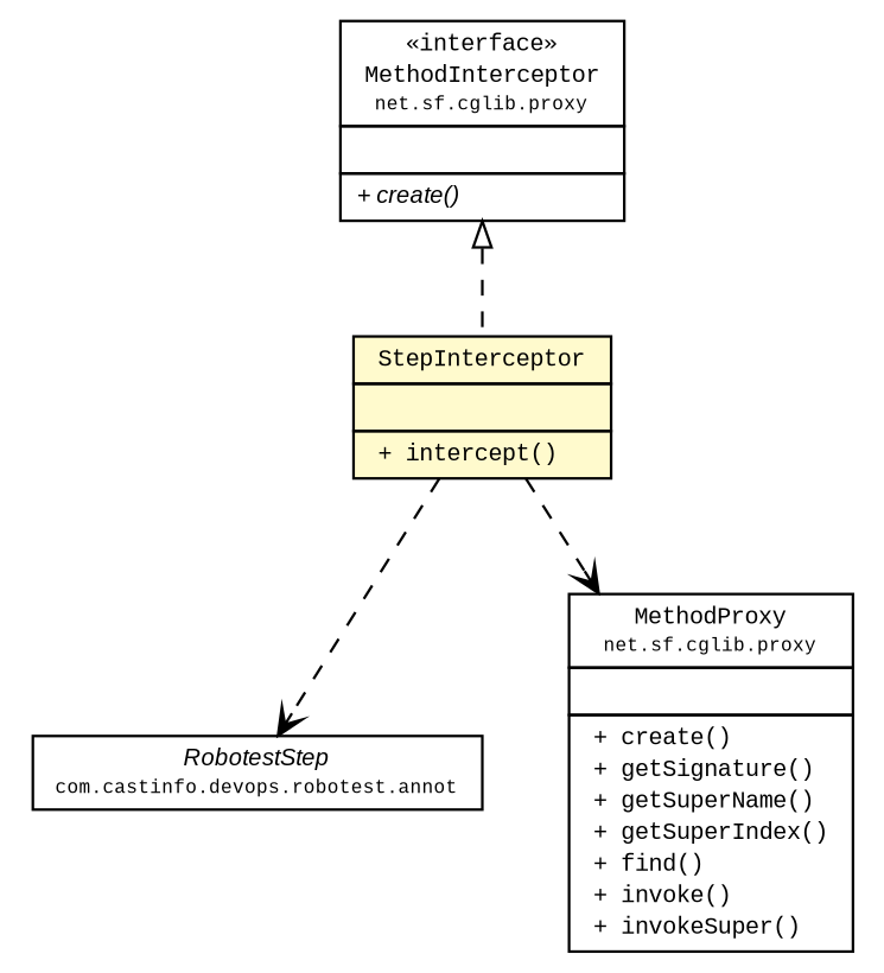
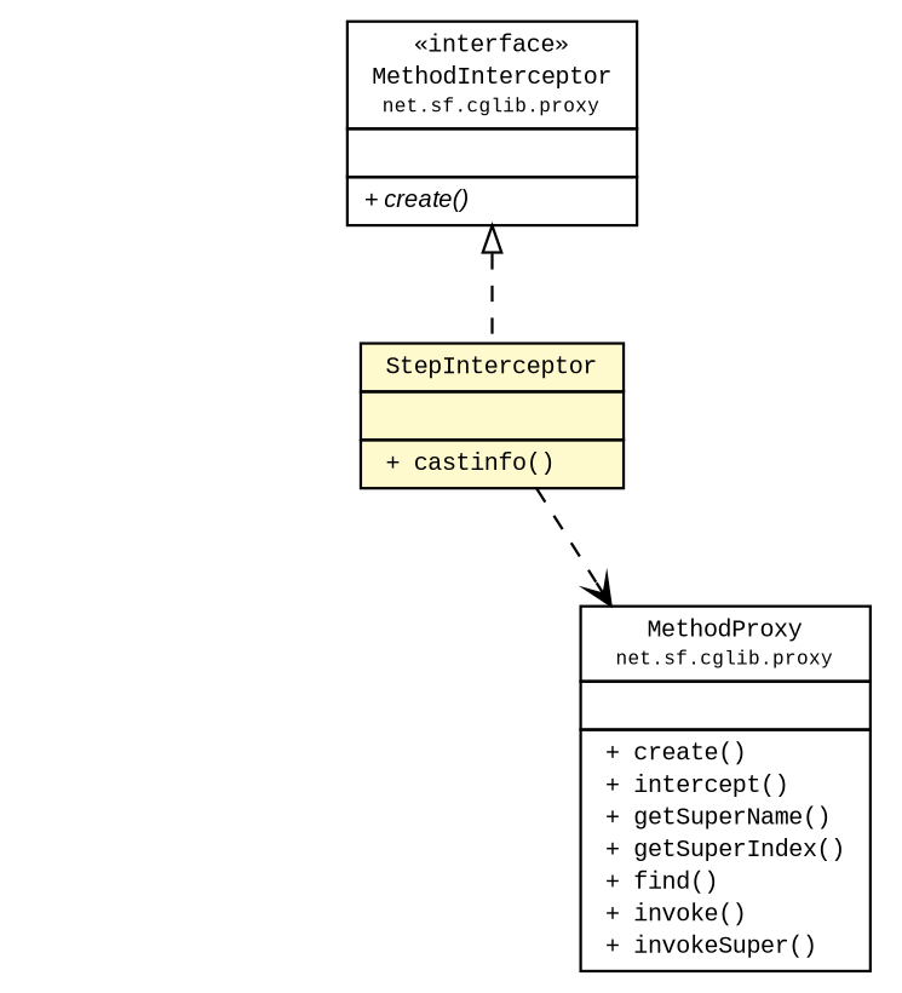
  digraph {
    fontname="Liberation Mono"
    nodesep=0.25
    ranksep=0.5
    node [fontcolor=black fontname="Liberation Mono" fontsize=9.0 shape=plaintext]
    edge [arrowhead=open color=black fontcolor=black fontname="Liberation Mono" fontsize=10.0 headport=p labelfontname=arial labelfontsize=10 style=dashed tailport=p]
-   n1 [label=<<table title="com.castinfo.devops.robotest.annot.RobotestStep" border="0" cellborder="1" cellspacing="0" cellpadding="2" port="p" href="./annot/RobotestStep.html"> 		<tr><td><table border="0" cellspacing="0" cellpadding="1"> <tr><td align="center" balign="center"><font face="arial italic"> RobotestStep </font></td></tr> <tr><td align="center" balign="center"><font point-size="7.0"> com.castinfo.devops.robotest.annot </font></td></tr> 		</table></td></tr> 		</table>>]
-   n2 [label=<<table title="com.castinfo.devops.robotest.StepInterceptor" border="0" cellborder="1" cellspacing="0" cellpadding="2" port="p" bgcolor="lemonChiffon" href="./StepInterceptor.html"> 		<tr><td><table border="0" cellspacing="0" cellpadding="1"> <tr><td align="center" balign="center"> StepInterceptor </td></tr> 		</table></td></tr> 		<tr><td><table border="0" cellspacing="0" cellpadding="1"> <tr><td align="left" balign="left">  </td></tr> 		</table></td></tr> 		<tr><td><table border="0" cellspacing="0" cellpadding="1"> <tr><td align="left" balign="left"> + intercept() </td></tr> 		</table></td></tr> 		</table>>]
-   n3 [label=<<table title="net.sf.cglib.proxy.MethodProxy" border="0" cellborder="1" cellspacing="0" cellpadding="2" port="p" href="https://java.sun.com/j2se/1.4.2/docs/api/net/sf/cglib/proxy/MethodProxy.html"> 		<tr><td><table border="0" cellspacing="0" cellpadding="1"> <tr><td align="center" balign="center"> MethodProxy </td></tr> <tr><td align="center" balign="center"><font point-size="7.0"> net.sf.cglib.proxy </font></td></tr> 		</table></td></tr> 		<tr><td><table border="0" cellspacing="0" cellpadding="1"> <tr><td align="left" balign="left">  </td></tr> 		</table></td></tr> 		<tr><td><table border="0" cellspacing="0" cellpadding="1"> <tr><td align="left" balign="left"> + create() </td></tr> <tr><td align="left" balign="left"> + getSignature() </td></tr> <tr><td align="left" balign="left"> + getSuperName() </td></tr> <tr><td align="left" balign="left"> + getSuperIndex() </td></tr> <tr><td align="left" balign="left"> + find() </td></tr> <tr><td align="left" balign="left"> + invoke() </td></tr> <tr><td align="left" balign="left"> + invokeSuper() </td></tr> 		</table></td></tr> 		</table>>]
+   n2 [label=<<table title="com.castinfo.devops.robotest.StepInterceptor" border="0" cellborder="1" cellspacing="0" cellpadding="2" port="p" bgcolor="lemonChiffon" href="./StepInterceptor.html"> 		<tr><td><table border="0" cellspacing="0" cellpadding="1"> <tr><td align="center" balign="center"> StepInterceptor </td></tr> 		</table></td></tr> 		<tr><td><table border="0" cellspacing="0" cellpadding="1"> <tr><td align="left" balign="left">  </td></tr> 		</table></td></tr> 		<tr><td><table border="0" cellspacing="0" cellpadding="1"> <tr><td align="left" balign="left"> + castinfo() </td></tr> 		</table></td></tr> 		</table>>]
+   n3 [label=<<table title="net.sf.cglib.proxy.MethodProxy" border="0" cellborder="1" cellspacing="0" cellpadding="2" port="p" href="https://java.sun.com/j2se/1.4.2/docs/api/net/sf/cglib/proxy/MethodProxy.html"> 		<tr><td><table border="0" cellspacing="0" cellpadding="1"> <tr><td align="center" balign="center"> MethodProxy </td></tr> <tr><td align="center" balign="center"><font point-size="7.0"> net.sf.cglib.proxy </font></td></tr> 		</table></td></tr> 		<tr><td><table border="0" cellspacing="0" cellpadding="1"> <tr><td align="left" balign="left">  </td></tr> 		</table></td></tr> 		<tr><td><table border="0" cellspacing="0" cellpadding="1"> <tr><td align="left" balign="left"> + create() </td></tr> <tr><td align="left" balign="left"> + intercept() </td></tr> <tr><td align="left" balign="left"> + getSuperName() </td></tr> <tr><td align="left" balign="left"> + getSuperIndex() </td></tr> <tr><td align="left" balign="left"> + find() </td></tr> <tr><td align="left" balign="left"> + invoke() </td></tr> <tr><td align="left" balign="left"> + invokeSuper() </td></tr> 		</table></td></tr> 		</table>>]
    n4 [label=<<table title="net.sf.cglib.proxy.MethodInterceptor" border="0" cellborder="1" cellspacing="0" cellpadding="2" port="p" href="https://java.sun.com/j2se/1.4.2/docs/api/net/sf/cglib/proxy/MethodInterceptor.html"> 		<tr><td><table border="0" cellspacing="0" cellpadding="1"> <tr><td align="center" balign="center"> &#171;interface&#187; </td></tr> <tr><td align="center" balign="center"> MethodInterceptor </td></tr> <tr><td align="center" balign="center"><font point-size="7.0"> net.sf.cglib.proxy </font></td></tr> 		</table></td></tr> 		<tr><td><table border="0" cellspacing="0" cellpadding="1"> <tr><td align="left" balign="left">  </td></tr> 		</table></td></tr> 		<tr><td><table border="0" cellspacing="0" cellpadding="1"> <tr><td align="left" balign="left"><font face="arial italic" point-size="9.0"> + create() </font></td></tr> 		</table></td></tr> 		</table>>]
-   n2 -> n1
    n2 -> n3
    n4 -> n2 [arrowtail=empty dir=back fontsize=10 arrowhead="" color="" fontcolor=""]
  }
